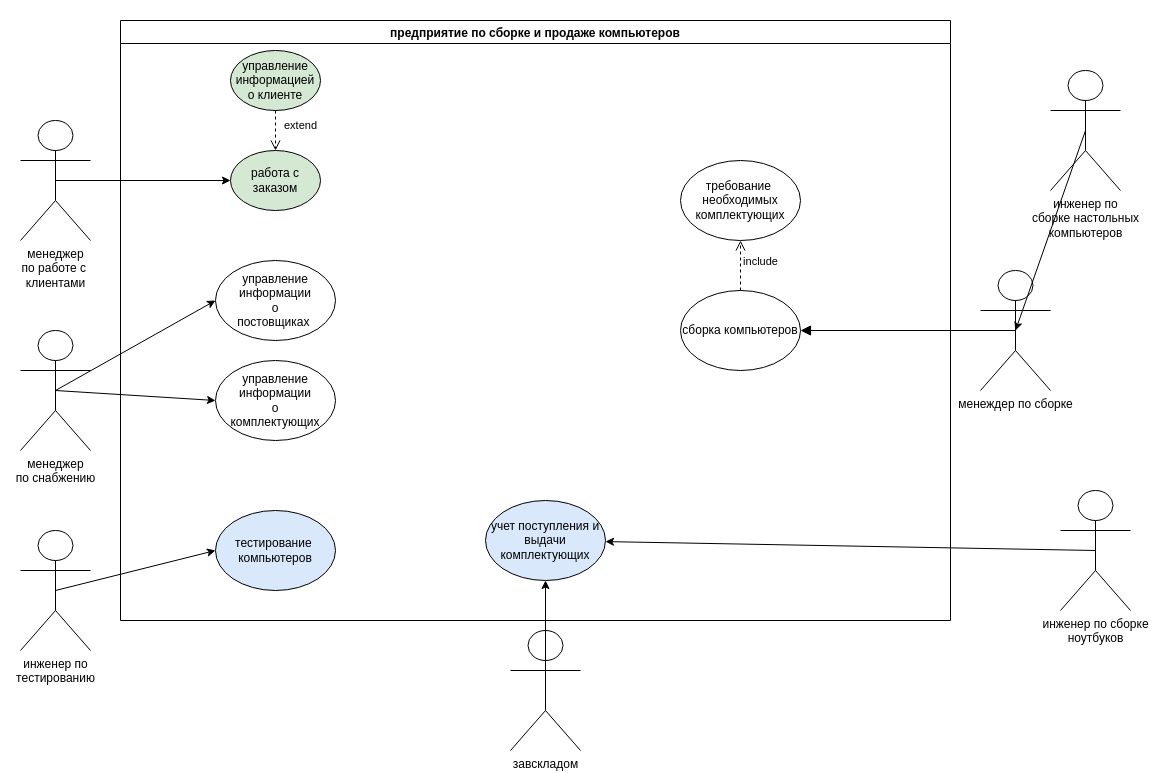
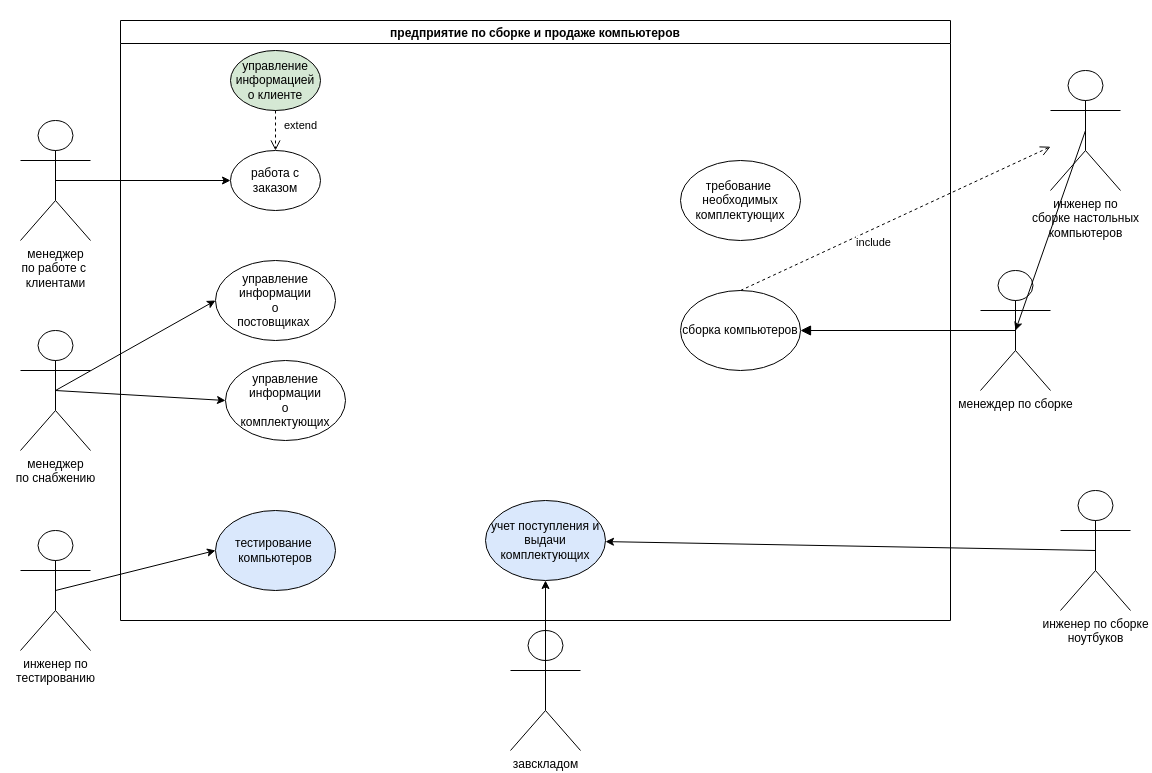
  <mxCell id="0" />
  <mxCell id="1" parent="0" />
  <mxCell id="2" value="предприятие по сборке и продаже компьютеров" style="swimlane;" vertex="1" parent="1"><mxGeometry x="120" y="20" width="830" height="600" as="geometry" /></mxCell>
- <mxCell id="3" value="работа с заказом" style="ellipse;whiteSpace=wrap;html=1;fillColor=#d5e8d4;" vertex="1" parent="2"><mxGeometry x="110" y="130" width="90" height="60" as="geometry" /></mxCell>
+ <mxCell id="3" value="работа с заказом" style="ellipse;whiteSpace=wrap;html=1;" vertex="1" parent="2"><mxGeometry x="110" y="130" width="90" height="60" as="geometry" /></mxCell>
  <mxCell id="4" value="управление&lt;br&gt;информацией&lt;br&gt;о клиенте" style="ellipse;whiteSpace=wrap;html=1;fillColor=#d5e8d4;" vertex="1" parent="2"><mxGeometry x="110" y="30" width="90" height="60" as="geometry" /></mxCell>
  <mxCell id="5" value="extend" style="html=1;verticalAlign=bottom;endArrow=open;dashed=1;endSize=8;rounded=0;entryX=0.5;entryY=0;entryDx=0;entryDy=0;exitX=0.5;exitY=1;exitDx=0;exitDy=0;" edge="1" parent="2" source="4" target="3"><mxGeometry x="0.2" y="25" relative="1" as="geometry"><mxPoint x="207" y="117" as="sourcePoint" /><mxPoint x="127" y="117" as="targetPoint" /><mxPoint as="offset" /></mxGeometry></mxCell>
  <mxCell id="6" value="управление информации&lt;br&gt;о&lt;br&gt;постовщиках&amp;nbsp;&lt;br&gt;" style="ellipse;whiteSpace=wrap;html=1;" vertex="1" parent="2"><mxGeometry x="95" y="240" width="120" height="80" as="geometry" /></mxCell>
- <mxCell id="7" value="управление информации&lt;br&gt;о&lt;br&gt;комплектующих" style="ellipse;whiteSpace=wrap;html=1;" vertex="1" parent="2"><mxGeometry x="95" y="340" width="120" height="80" as="geometry" /></mxCell>
+ <mxCell id="7" value="управление информации&lt;br&gt;о&lt;br&gt;комплектующих" style="ellipse;whiteSpace=wrap;html=1;" vertex="1" parent="2"><mxGeometry x="105" y="340" width="120" height="80" as="geometry" /></mxCell>
  <mxCell id="8" value="учет поступления и выдачи комплектующих" style="ellipse;whiteSpace=wrap;html=1;fillColor=#dae8fc;" vertex="1" parent="2"><mxGeometry x="365" y="480" width="120" height="80" as="geometry" /></mxCell>
  <mxCell id="9" value="тестирование&amp;nbsp;&lt;br&gt;компьютеров" style="ellipse;whiteSpace=wrap;html=1;fillColor=#dae8fc;" vertex="1" parent="2"><mxGeometry x="95" y="490" width="120" height="80" as="geometry" /></mxCell>
  <mxCell id="10" value="сборка компьютеров" style="ellipse;whiteSpace=wrap;html=1;" vertex="1" parent="2"><mxGeometry x="560" y="270" width="120" height="80" as="geometry" /></mxCell>
  <mxCell id="11" value="требование&amp;nbsp;&lt;br&gt;необходимых&lt;br&gt;комплектующих" style="ellipse;whiteSpace=wrap;html=1;" vertex="1" parent="2"><mxGeometry x="560" y="140" width="120" height="80" as="geometry" /></mxCell>
- <mxCell id="12" value="include" style="html=1;verticalAlign=bottom;endArrow=open;dashed=1;endSize=8;rounded=0;exitX=0.5;exitY=0;exitDx=0;exitDy=0;entryX=0.5;entryY=1;entryDx=0;entryDy=0;" edge="1" parent="2" source="10" target="11"><mxGeometry x="-0.2" y="-20" relative="1" as="geometry"><mxPoint x="670" y="350" as="sourcePoint" /><mxPoint x="590" y="350" as="targetPoint" /><mxPoint as="offset" /></mxGeometry></mxCell>
+ <mxCell id="12" value="include" style="html=1;verticalAlign=bottom;endArrow=open;dashed=1;endSize=8;rounded=0;exitX=0.5;exitY=0;exitDx=0;exitDy=0;" edge="1" parent="2" source="10" target="16"><mxGeometry x="-0.2" y="-20" relative="1" as="geometry"><mxPoint x="670" y="350" as="sourcePoint" /><mxPoint x="590" y="350" as="targetPoint" /><mxPoint as="offset" /></mxGeometry></mxCell>
  <mxCell id="13" value="менеджер&lt;br&gt;по работе с&amp;nbsp;&lt;br&gt;клиентами" style="shape=umlActor;verticalLabelPosition=bottom;verticalAlign=top;html=1;outlineConnect=0;" vertex="1" parent="1"><mxGeometry x="20" y="120" width="70" height="120" as="geometry" /></mxCell>
  <mxCell id="14" value="инженер по &lt;br&gt;тестированию" style="shape=umlActor;verticalLabelPosition=bottom;verticalAlign=top;html=1;outlineConnect=0;" vertex="1" parent="1"><mxGeometry x="20" y="530" width="70" height="120" as="geometry" /></mxCell>
  <mxCell id="15" value="инженер по сборке&lt;br&gt;ноутбуков" style="shape=umlActor;verticalLabelPosition=bottom;verticalAlign=top;html=1;outlineConnect=0;" vertex="1" parent="1"><mxGeometry x="1060" y="490" width="70" height="120" as="geometry" /></mxCell>
  <mxCell id="16" value="инженер по&lt;br&gt;сборке настольных&lt;br&gt;компьютеров" style="shape=umlActor;verticalLabelPosition=bottom;verticalAlign=top;html=1;outlineConnect=0;" vertex="1" parent="1"><mxGeometry x="1050" y="70" width="70" height="120" as="geometry" /></mxCell>
  <mxCell id="17" value="менеджер&lt;br&gt;по снабжению" style="shape=umlActor;verticalLabelPosition=bottom;verticalAlign=top;html=1;outlineConnect=0;" vertex="1" parent="1"><mxGeometry x="20" y="330" width="70" height="120" as="geometry" /></mxCell>
  <mxCell id="18" value="завскладом" style="shape=umlActor;verticalLabelPosition=bottom;verticalAlign=top;html=1;outlineConnect=0;" vertex="1" parent="1"><mxGeometry x="510" y="630" width="70" height="120" as="geometry" /></mxCell>
  <mxCell id="19" value="" style="endArrow=classic;html=1;rounded=0;exitX=0.5;exitY=0.5;exitDx=0;exitDy=0;exitPerimeter=0;entryX=0;entryY=0.5;entryDx=0;entryDy=0;" edge="1" parent="1" source="13" target="3"><mxGeometry width="50" height="50" relative="1" as="geometry"><mxPoint x="170" y="200" as="sourcePoint" /><mxPoint x="220" y="150" as="targetPoint" /></mxGeometry></mxCell>
  <mxCell id="20" value="" style="endArrow=classic;html=1;rounded=0;exitX=0.5;exitY=0.5;exitDx=0;exitDy=0;exitPerimeter=0;entryX=0;entryY=0.5;entryDx=0;entryDy=0;" edge="1" parent="1" source="17" target="7"><mxGeometry width="50" height="50" relative="1" as="geometry"><mxPoint x="330" y="540" as="sourcePoint" /><mxPoint x="380" y="490" as="targetPoint" /></mxGeometry></mxCell>
  <mxCell id="21" value="" style="endArrow=classic;html=1;rounded=0;exitX=0.5;exitY=0.5;exitDx=0;exitDy=0;exitPerimeter=0;entryX=0;entryY=0.5;entryDx=0;entryDy=0;" edge="1" parent="1" source="17" target="6"><mxGeometry width="50" height="50" relative="1" as="geometry"><mxPoint x="80" y="350" as="sourcePoint" /><mxPoint x="240" y="360" as="targetPoint" /></mxGeometry></mxCell>
  <mxCell id="22" value="" style="endArrow=classic;html=1;rounded=0;exitX=0.5;exitY=0.5;exitDx=0;exitDy=0;exitPerimeter=0;entryX=0.5;entryY=1;entryDx=0;entryDy=0;" edge="1" parent="1" source="18" target="8"><mxGeometry width="50" height="50" relative="1" as="geometry"><mxPoint x="650" y="530" as="sourcePoint" /><mxPoint x="700" y="480" as="targetPoint" /></mxGeometry></mxCell>
  <mxCell id="23" value="" style="endArrow=classic;html=1;rounded=0;entryX=0;entryY=0.5;entryDx=0;entryDy=0;exitX=0.5;exitY=0.5;exitDx=0;exitDy=0;exitPerimeter=0;" edge="1" parent="1" source="14" target="9"><mxGeometry width="50" height="50" relative="1" as="geometry"><mxPoint x="120" y="600" as="sourcePoint" /><mxPoint x="170" y="550" as="targetPoint" /></mxGeometry></mxCell>
  <mxCell id="24" value="менеждер по сборке" style="shape=umlActor;verticalLabelPosition=bottom;verticalAlign=top;html=1;outlineConnect=0;" vertex="1" parent="1"><mxGeometry x="980" y="270" width="70" height="120" as="geometry" /></mxCell>
  <mxCell id="25" value="" style="endArrow=classic;html=1;rounded=0;exitX=0.5;exitY=0.5;exitDx=0;exitDy=0;exitPerimeter=0;" edge="1" parent="1" source="15" target="8"><mxGeometry width="50" height="50" relative="1" as="geometry"><mxPoint x="790" y="430" as="sourcePoint" /><mxPoint x="840" y="380" as="targetPoint" /></mxGeometry></mxCell>
  <mxCell id="26" value="" style="endArrow=classic;html=1;rounded=0;entryX=0.5;entryY=0.5;entryDx=0;entryDy=0;entryPerimeter=0;exitX=0.5;exitY=0.5;exitDx=0;exitDy=0;exitPerimeter=0;" edge="1" parent="1" source="16" target="24"><mxGeometry width="50" height="50" relative="1" as="geometry"><mxPoint x="1000" y="220" as="sourcePoint" /><mxPoint x="920" y="0" as="targetPoint" /></mxGeometry></mxCell>
  <mxCell id="27" value="" style="html=1;verticalAlign=bottom;endArrow=block;endSize=8;rounded=0;exitX=0.5;exitY=0.5;exitDx=0;exitDy=0;exitPerimeter=0;entryX=1;entryY=0.5;entryDx=0;entryDy=0;" edge="1" parent="1" source="24" target="10"><mxGeometry x="0.07" y="-10" relative="1" as="geometry"><mxPoint x="910" y="420" as="sourcePoint" /><mxPoint x="830" y="420" as="targetPoint" /><mxPoint as="offset" /></mxGeometry></mxCell>
